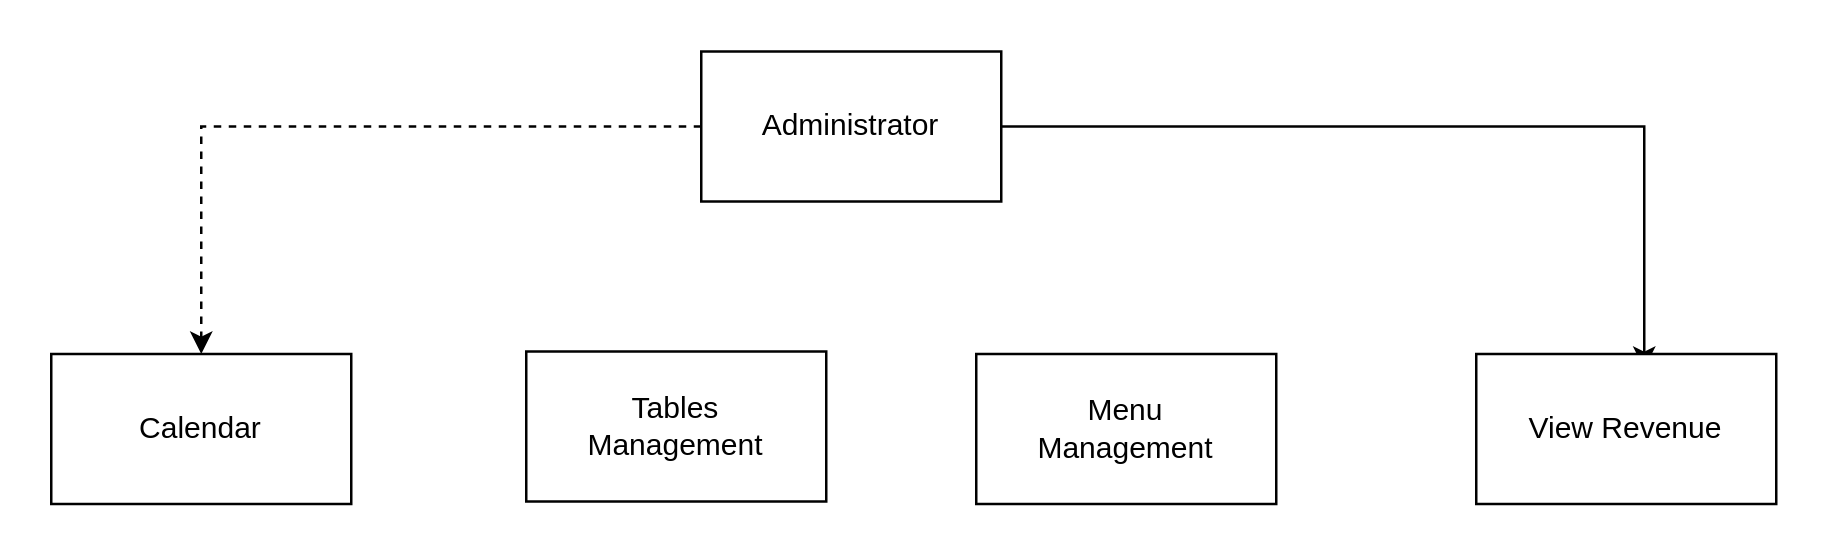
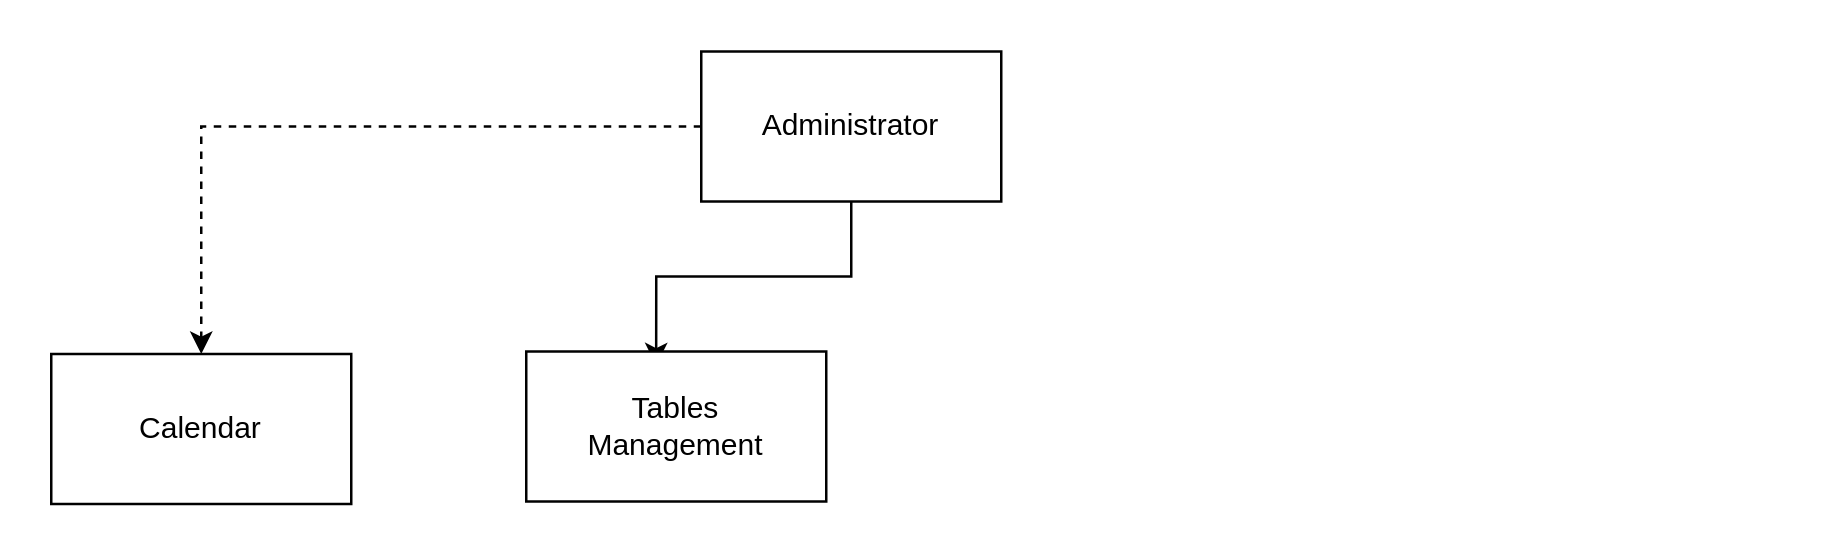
  <mxCell id="0" />
  <mxCell id="1" parent="0" />
+ <mxCell id="2" style="edgeStyle=orthogonalEdgeStyle;rounded=0;orthogonalLoop=1;jettySize=auto;html=1;entryX=0.433;entryY=0.093;entryDx=0;entryDy=0;entryPerimeter=0;" edge="1" parent="1" source="5" target="6"><mxGeometry relative="1" as="geometry" /></mxCell>
  <mxCell id="3" style="edgeStyle=orthogonalEdgeStyle;rounded=0;orthogonalLoop=1;jettySize=auto;html=1;entryX=0.5;entryY=0;entryDx=0;entryDy=0;dashed=1;" edge="1" parent="1" source="5" target="7"><mxGeometry relative="1" as="geometry" /></mxCell>
- <mxCell id="4" style="edgeStyle=orthogonalEdgeStyle;rounded=0;orthogonalLoop=1;jettySize=auto;html=1;entryX=0.56;entryY=0.1;entryDx=0;entryDy=0;entryPerimeter=0;" edge="1" parent="1" source="5" target="8"><mxGeometry relative="1" as="geometry" /></mxCell>
  <mxCell id="5" value="Administrator&lt;br&gt;" style="rounded=0;whiteSpace=wrap;html=1;" vertex="1" parent="1"><mxGeometry x="280" y="20" width="120" height="60" as="geometry" /></mxCell>
  <mxCell id="6" value="Tables&lt;br&gt;Management&lt;br&gt;" style="rounded=0;whiteSpace=wrap;html=1;" vertex="1" parent="1"><mxGeometry x="210" y="140" width="120" height="60" as="geometry" /></mxCell>
  <mxCell id="7" value="Calendar&lt;br&gt;" style="rounded=0;whiteSpace=wrap;html=1;" vertex="1" parent="1"><mxGeometry x="20" y="141" width="120" height="60" as="geometry" /></mxCell>
- <mxCell id="8" value="View Revenue&lt;br&gt;" style="rounded=0;whiteSpace=wrap;html=1;" vertex="1" parent="1"><mxGeometry x="590" y="141" width="120" height="60" as="geometry" /></mxCell>
- <mxCell id="9" value="Menu&lt;br&gt;Management&lt;br&gt;" style="rounded=0;whiteSpace=wrap;html=1;" vertex="1" parent="1"><mxGeometry x="390" y="141" width="120" height="60" as="geometry" /></mxCell>
